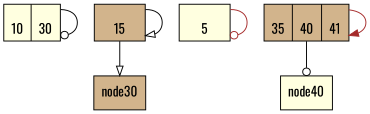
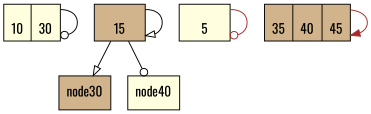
  digraph {
    fontname=Oswald
    node [fillcolor=lightyellow fontname=Oswald shape=record style=filled]
    edge [arrowhead=odot color=black fontname=Oswald]
    n1 [label="\n10\n|\n30\n"]
    node30 [fillcolor=tan]
    n3 [label="\n5\n"]
    n4 [fillcolor=tan label="\n15\n"]
-   n5 [fillcolor=tan label="\n35\n|\n40\n|\n41\n"]
+   n5 [fillcolor=tan label="\n35\n|\n40\n|\n45\n"]
    node40
    n1 -> n1
    n3 -> n3 [color=brown]
    n4 -> node30 [arrowhead=onormal]
    n4 -> n4 [arrowhead=onormal]
    n5 -> n5 [arrowhead=normal color=brown]
-   n5 -> node40
+   n4 -> node40
  }
